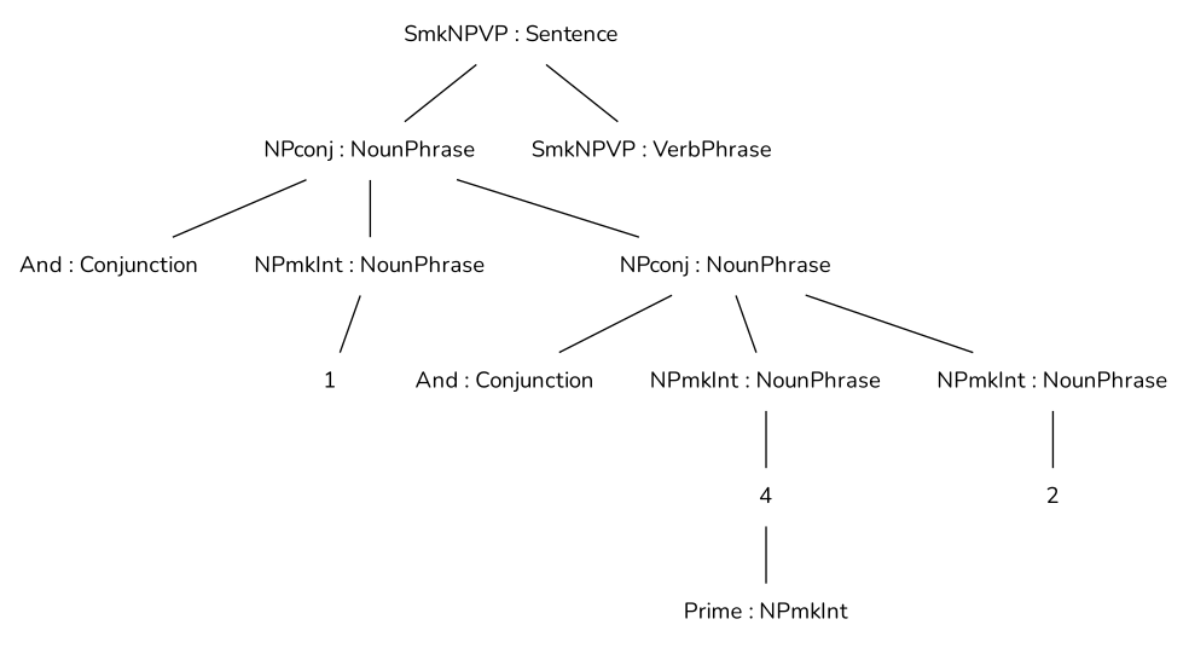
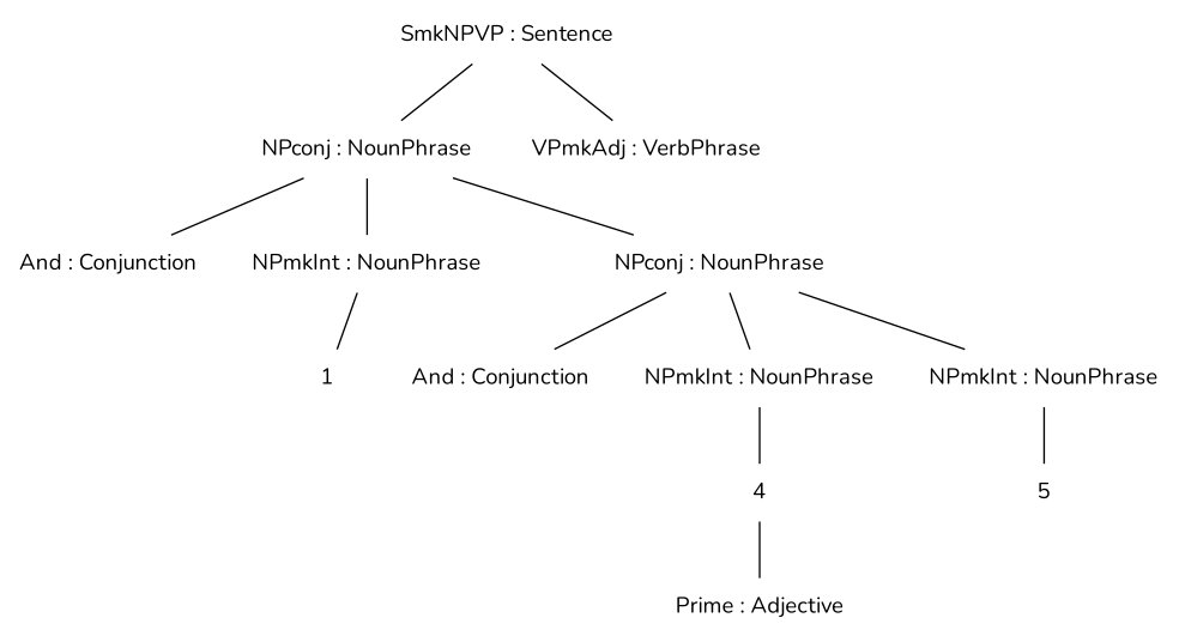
  graph {
    fontname=Nunito
    node [fontname=Nunito shape=plaintext style=solid]
    edge [fontname=Nunito style=solid]
    n1 [label="SmkNPVP : Sentence"]
    n2 [label="NPconj : NounPhrase"]
-   n3 [label="SmkNPVP : VerbPhrase"]
+   n3 [label="VPmkAdj : VerbPhrase"]
    n4 [label="And : Conjunction"]
    n5 [label="NPmkInt : NounPhrase"]
    n6 [label="NPconj : NounPhrase"]
    n7 [label=1]
    n8 [label="And : Conjunction"]
    n9 [label="NPmkInt : NounPhrase"]
    n10 [label="NPmkInt : NounPhrase"]
    n11 [label=4]
-   n12 [label=2]
-   n13 [label="Prime : NPmkInt"]
+   n12 [label=5]
+   n13 [label="Prime : Adjective"]
    n1 -- n2
    n1 -- n3
    n2 -- n4
    n2 -- n5
    n2 -- n6
    n5 -- n7
    n6 -- n8
    n6 -- n9
    n6 -- n10
    n9 -- n11
    n10 -- n12
    n11 -- n13
  }
